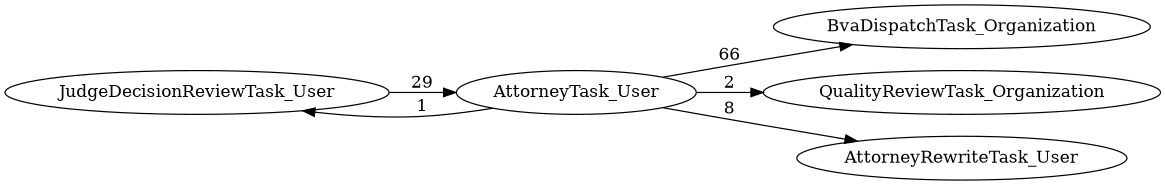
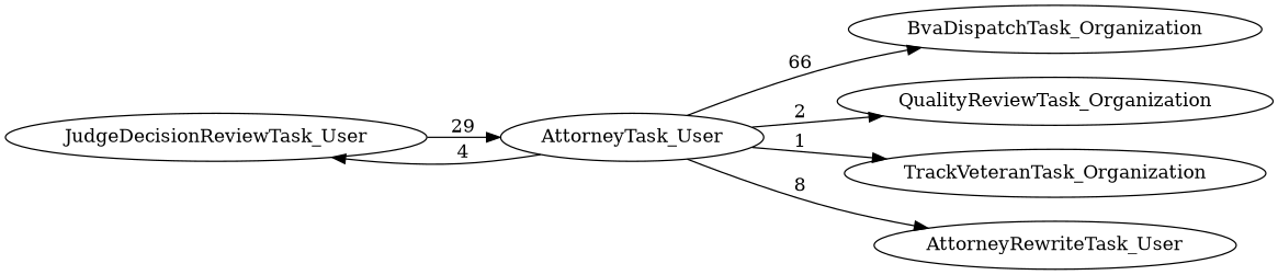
  digraph {
    fontname="DejaVu Serif"
    rankdir=LR
    node [fontname="DejaVu Serif"]
    edge [fontname="DejaVu Serif"]
    JudgeDecisionReviewTask_User
    AttorneyTask_User
    BvaDispatchTask_Organization
    QualityReviewTask_Organization
+   TrackVeteranTask_Organization
    AttorneyRewriteTask_User
    JudgeDecisionReviewTask_User -> AttorneyTask_User [label=29]
-   AttorneyTask_User -> JudgeDecisionReviewTask_User [label=1]
+   AttorneyTask_User -> JudgeDecisionReviewTask_User [label=4]
    AttorneyTask_User -> BvaDispatchTask_Organization [label=66]
    AttorneyTask_User -> QualityReviewTask_Organization [label=2]
+   AttorneyTask_User -> TrackVeteranTask_Organization [label=1]
    AttorneyTask_User -> AttorneyRewriteTask_User [label=8]
  }
